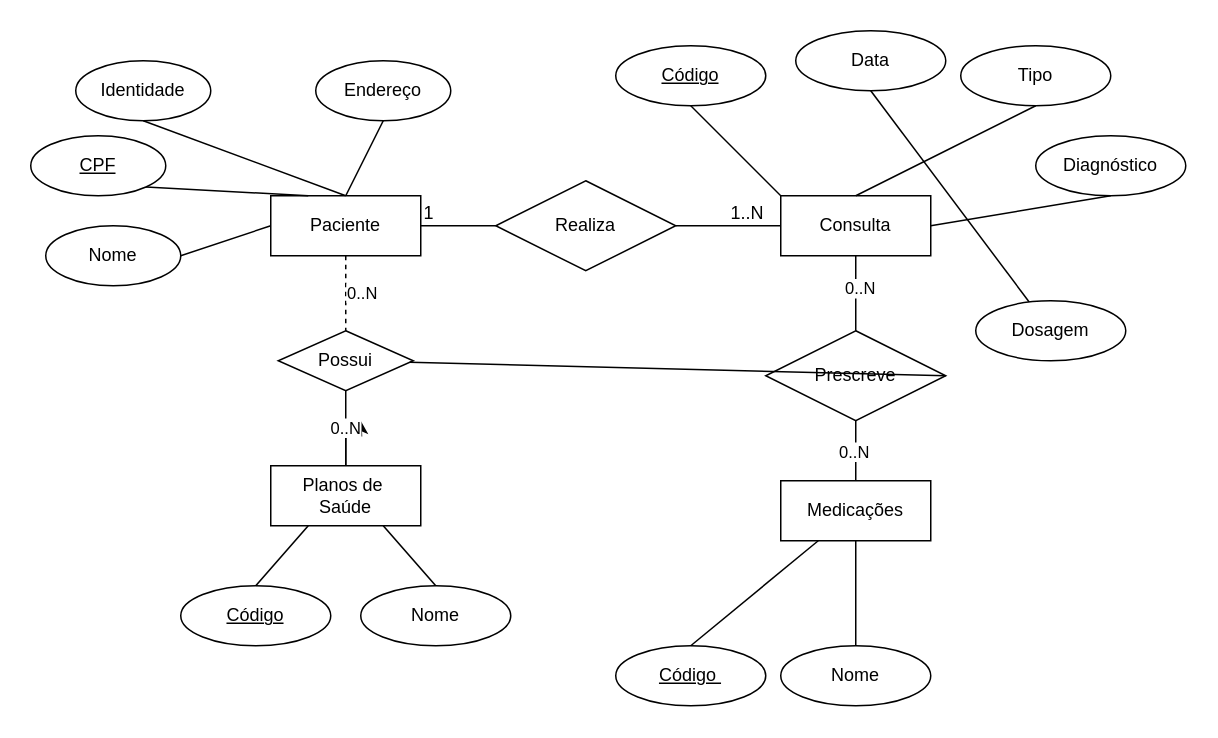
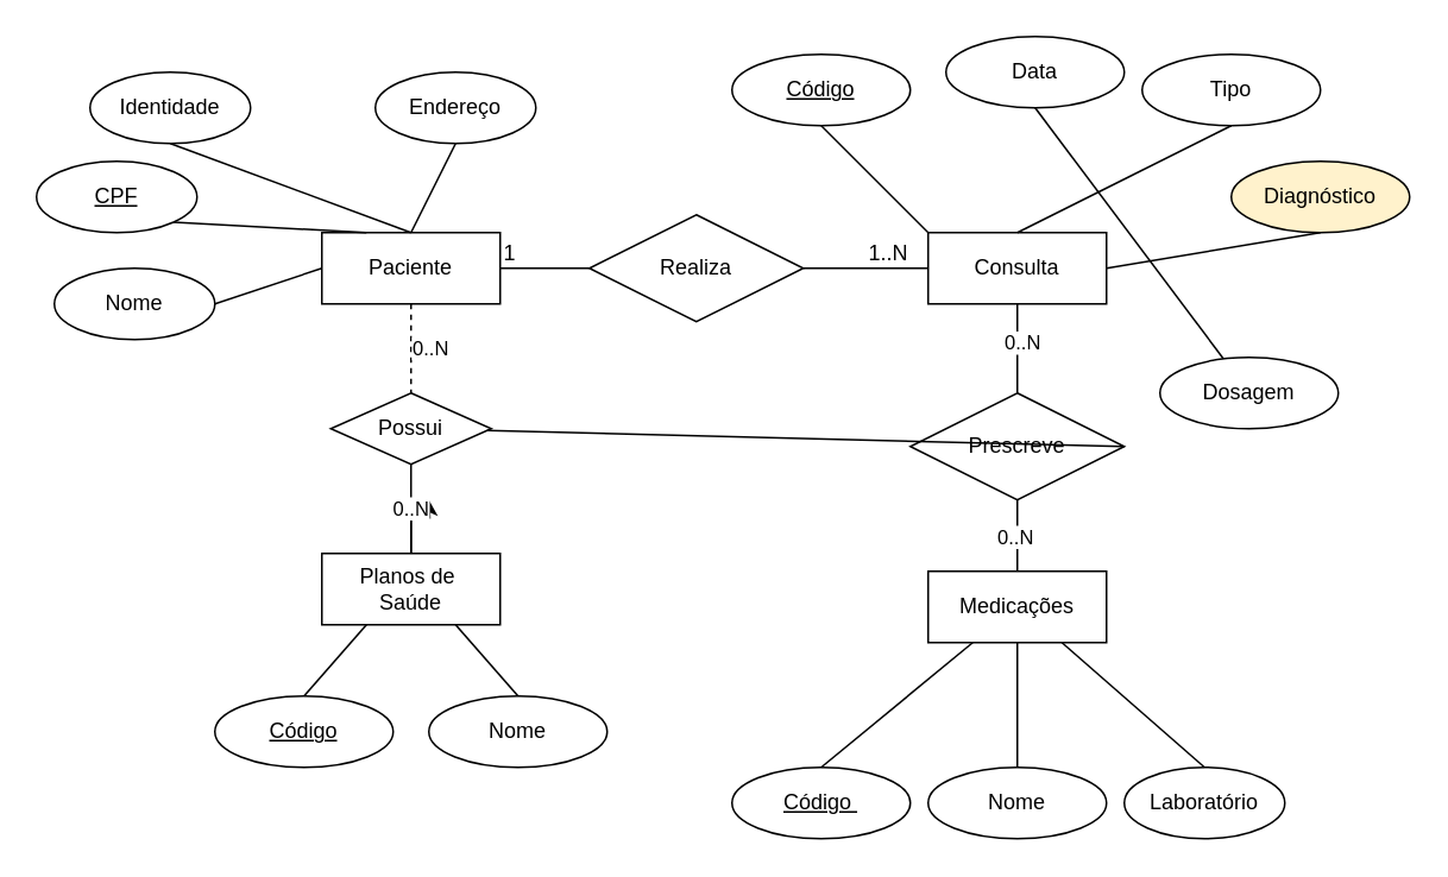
  <mxCell id="0" />
  <mxCell id="1" parent="0" />
  <mxCell id="2" value="Paciente" style="whiteSpace=wrap;html=1;align=center;" vertex="1" parent="1"><mxGeometry x="180" y="130" width="100" height="40" as="geometry" /></mxCell>
  <mxCell id="3" value="Nome" style="ellipse;whiteSpace=wrap;html=1;align=center;" vertex="1" parent="1"><mxGeometry x="30" y="150" width="90" height="40" as="geometry" /></mxCell>
  <mxCell id="4" value="Identidade" style="ellipse;whiteSpace=wrap;html=1;align=center;" vertex="1" parent="1"><mxGeometry x="50" y="40" width="90" height="40" as="geometry" /></mxCell>
  <mxCell id="5" value="&lt;u&gt;CPF&lt;/u&gt;" style="ellipse;whiteSpace=wrap;html=1;align=center;" vertex="1" parent="1"><mxGeometry x="20" y="90" width="90" height="40" as="geometry" /></mxCell>
  <mxCell id="6" value="Endereço" style="ellipse;whiteSpace=wrap;html=1;align=center;" vertex="1" parent="1"><mxGeometry x="210" y="40" width="90" height="40" as="geometry" /></mxCell>
  <mxCell id="7" value="" style="endArrow=none;html=1;rounded=0;entryX=0;entryY=0.5;entryDx=0;entryDy=0;exitX=1;exitY=0.5;exitDx=0;exitDy=0;" edge="1" parent="1" source="3" target="2"><mxGeometry relative="1" as="geometry"><mxPoint x="70" y="180" as="sourcePoint" /><mxPoint x="130" y="220" as="targetPoint" /></mxGeometry></mxCell>
  <mxCell id="8" value="" style="endArrow=none;html=1;rounded=0;exitX=1;exitY=1;exitDx=0;exitDy=0;entryX=0.25;entryY=0;entryDx=0;entryDy=0;" edge="1" parent="1" source="5" target="2"><mxGeometry relative="1" as="geometry"><mxPoint x="110" y="90" as="sourcePoint" /><mxPoint x="385" y="140" as="targetPoint" /></mxGeometry></mxCell>
  <mxCell id="9" value="" style="endArrow=none;html=1;rounded=0;exitX=0.5;exitY=1;exitDx=0;exitDy=0;entryX=0.5;entryY=0;entryDx=0;entryDy=0;" edge="1" parent="1" source="4" target="2"><mxGeometry relative="1" as="geometry"><mxPoint x="110" y="290" as="sourcePoint" /><mxPoint x="270" y="290" as="targetPoint" /></mxGeometry></mxCell>
  <mxCell id="10" value="" style="endArrow=none;html=1;rounded=0;exitX=0.5;exitY=0;exitDx=0;exitDy=0;entryX=0.5;entryY=1;entryDx=0;entryDy=0;" edge="1" parent="1" source="2" target="6"><mxGeometry relative="1" as="geometry"><mxPoint x="240" y="260" as="sourcePoint" /><mxPoint x="400" y="260" as="targetPoint" /></mxGeometry></mxCell>
  <mxCell id="11" value="Consulta" style="whiteSpace=wrap;html=1;align=center;" vertex="1" parent="1"><mxGeometry x="520" y="130" width="100" height="40" as="geometry" /></mxCell>
  <mxCell id="12" value="&lt;u&gt;Código&lt;/u&gt;" style="ellipse;whiteSpace=wrap;html=1;align=center;" vertex="1" parent="1"><mxGeometry x="410" y="30" width="100" height="40" as="geometry" /></mxCell>
  <mxCell id="13" value="Data" style="ellipse;whiteSpace=wrap;html=1;align=center;" vertex="1" parent="1"><mxGeometry x="530" y="20" width="100" height="40" as="geometry" /></mxCell>
  <mxCell id="14" value="Tipo" style="ellipse;whiteSpace=wrap;html=1;align=center;" vertex="1" parent="1"><mxGeometry x="640" y="30" width="100" height="40" as="geometry" /></mxCell>
- <mxCell id="15" value="Diagnóstico" style="ellipse;whiteSpace=wrap;html=1;align=center;" vertex="1" parent="1"><mxGeometry x="690" y="90" width="100" height="40" as="geometry" /></mxCell>
+ <mxCell id="15" value="Diagnóstico" style="ellipse;whiteSpace=wrap;html=1;align=center;fillColor=#fff2cc;" vertex="1" parent="1"><mxGeometry x="690" y="90" width="100" height="40" as="geometry" /></mxCell>
  <mxCell id="16" value="" style="endArrow=none;html=1;rounded=0;exitX=0.5;exitY=1;exitDx=0;exitDy=0;entryX=0;entryY=0;entryDx=0;entryDy=0;" edge="1" parent="1" source="12" target="11"><mxGeometry relative="1" as="geometry"><mxPoint x="340" y="120" as="sourcePoint" /><mxPoint x="500" y="120" as="targetPoint" /></mxGeometry></mxCell>
  <mxCell id="17" value="" style="endArrow=none;html=1;rounded=0;exitX=0.5;exitY=1;exitDx=0;exitDy=0;" edge="1" parent="1" source="13" target="47"><mxGeometry relative="1" as="geometry"><mxPoint x="340" y="200" as="sourcePoint" /><mxPoint x="500" y="200" as="targetPoint" /></mxGeometry></mxCell>
  <mxCell id="18" value="" style="endArrow=none;html=1;rounded=0;exitX=0.5;exitY=1;exitDx=0;exitDy=0;entryX=0.5;entryY=0;entryDx=0;entryDy=0;" edge="1" parent="1" source="14" target="11"><mxGeometry relative="1" as="geometry"><mxPoint x="400" y="220" as="sourcePoint" /><mxPoint x="560" y="220" as="targetPoint" /></mxGeometry></mxCell>
  <mxCell id="19" value="" style="endArrow=none;html=1;rounded=0;exitX=1;exitY=0.5;exitDx=0;exitDy=0;entryX=0.5;entryY=1;entryDx=0;entryDy=0;" edge="1" parent="1" source="11"><mxGeometry relative="1" as="geometry"><mxPoint x="710" y="230" as="sourcePoint" /><mxPoint x="740" y="130" as="targetPoint" /></mxGeometry></mxCell>
  <mxCell id="20" value="&lt;u&gt;Código&lt;/u&gt;" style="ellipse;whiteSpace=wrap;html=1;align=center;" vertex="1" parent="1"><mxGeometry x="120" y="390" width="100" height="40" as="geometry" /></mxCell>
  <mxCell id="21" value="Nome" style="ellipse;whiteSpace=wrap;html=1;align=center;" vertex="1" parent="1"><mxGeometry x="240" y="390" width="100" height="40" as="geometry" /></mxCell>
  <mxCell id="22" value="Medicações" style="whiteSpace=wrap;html=1;align=center;" vertex="1" parent="1"><mxGeometry x="520" y="320" width="100" height="40" as="geometry" /></mxCell>
  <mxCell id="23" value="&lt;u&gt;Código&amp;nbsp;&lt;/u&gt;" style="ellipse;whiteSpace=wrap;html=1;align=center;" vertex="1" parent="1"><mxGeometry x="410" y="430" width="100" height="40" as="geometry" /></mxCell>
  <mxCell id="24" value="Nome" style="ellipse;whiteSpace=wrap;html=1;align=center;" vertex="1" parent="1"><mxGeometry x="520" y="430" width="100" height="40" as="geometry" /></mxCell>
+ <mxCell id="25" value="Laboratório" style="ellipse;whiteSpace=wrap;html=1;align=center;" vertex="1" parent="1"><mxGeometry x="630" y="430" width="90" height="40" as="geometry" /></mxCell>
  <mxCell id="26" value="" style="endArrow=none;html=1;rounded=0;exitX=0.5;exitY=0;exitDx=0;exitDy=0;entryX=0.25;entryY=1;entryDx=0;entryDy=0;" edge="1" parent="1" source="23" target="22"><mxGeometry relative="1" as="geometry"><mxPoint x="650" y="620" as="sourcePoint" /><mxPoint x="810" y="620" as="targetPoint" /></mxGeometry></mxCell>
  <mxCell id="27" value="" style="endArrow=none;html=1;rounded=0;exitX=0.5;exitY=0;exitDx=0;exitDy=0;entryX=0.5;entryY=1;entryDx=0;entryDy=0;" edge="1" parent="1" source="24" target="22"><mxGeometry relative="1" as="geometry"><mxPoint x="710" y="640" as="sourcePoint" /><mxPoint x="870" y="640" as="targetPoint" /></mxGeometry></mxCell>
+ <mxCell id="28" value="" style="endArrow=none;html=1;rounded=0;exitX=0.75;exitY=1;exitDx=0;exitDy=0;entryX=0.5;entryY=0;entryDx=0;entryDy=0;" edge="1" parent="1" source="22" target="25"><mxGeometry relative="1" as="geometry"><mxPoint x="930" y="600" as="sourcePoint" /><mxPoint x="1090" y="600" as="targetPoint" /></mxGeometry></mxCell>
  <mxCell id="29" value="Realiza" style="shape=rhombus;perimeter=rhombusPerimeter;whiteSpace=wrap;html=1;align=center;" vertex="1" parent="1"><mxGeometry x="330" y="120" width="120" height="60" as="geometry" /></mxCell>
  <mxCell id="30" value="" style="endArrow=none;html=1;rounded=0;exitX=1;exitY=0.5;exitDx=0;exitDy=0;entryX=0;entryY=0.5;entryDx=0;entryDy=0;" edge="1" parent="1" source="29" target="11"><mxGeometry relative="1" as="geometry"><mxPoint x="480" y="250" as="sourcePoint" /><mxPoint x="640" y="250" as="targetPoint" /></mxGeometry></mxCell>
  <mxCell id="31" value="1..N" style="resizable=0;html=1;whiteSpace=wrap;align=right;verticalAlign=bottom;" connectable="0" vertex="1" parent="30"><mxGeometry x="1" relative="1" as="geometry"><mxPoint x="-10" as="offset" /></mxGeometry></mxCell>
  <mxCell id="32" value="" style="endArrow=none;html=1;rounded=0;entryX=1;entryY=0.5;entryDx=0;entryDy=0;exitX=0;exitY=0.5;exitDx=0;exitDy=0;" edge="1" parent="1" source="29" target="2"><mxGeometry relative="1" as="geometry"><mxPoint x="260" y="240" as="sourcePoint" /><mxPoint x="420" y="240" as="targetPoint" /></mxGeometry></mxCell>
  <mxCell id="33" value="1" style="resizable=0;html=1;whiteSpace=wrap;align=right;verticalAlign=bottom;" connectable="0" vertex="1" parent="32"><mxGeometry x="1" relative="1" as="geometry"><mxPoint x="10" as="offset" /></mxGeometry></mxCell>
  <mxCell id="34" value="Possui" style="shape=rhombus;perimeter=rhombusPerimeter;whiteSpace=wrap;html=1;align=center;" vertex="1" parent="1"><mxGeometry x="185" y="220" width="90" height="40" as="geometry" /></mxCell>
  <mxCell id="35" style="edgeStyle=orthogonalEdgeStyle;rounded=0;orthogonalLoop=1;jettySize=auto;html=1;" edge="1" parent="1" source="36"><mxGeometry relative="1" as="geometry"><mxPoint x="240" y="280" as="targetPoint" /></mxGeometry></mxCell>
  <mxCell id="36" value="&lt;div&gt;Planos de&amp;nbsp;&lt;/div&gt;&lt;div&gt;Saúde&lt;/div&gt;" style="whiteSpace=wrap;html=1;align=center;" vertex="1" parent="1"><mxGeometry x="180" y="310" width="100" height="40" as="geometry" /></mxCell>
  <mxCell id="37" value="" style="endArrow=none;html=1;rounded=0;entryX=0.5;entryY=0;entryDx=0;entryDy=0;exitX=0.25;exitY=1;exitDx=0;exitDy=0;" edge="1" parent="1" source="36" target="20"><mxGeometry relative="1" as="geometry"><mxPoint x="-90" y="300" as="sourcePoint" /><mxPoint x="70" y="300" as="targetPoint" /></mxGeometry></mxCell>
  <mxCell id="38" value="" style="endArrow=none;html=1;rounded=0;exitX=0.5;exitY=0;exitDx=0;exitDy=0;entryX=0.75;entryY=1;entryDx=0;entryDy=0;" edge="1" parent="1" source="21" target="36"><mxGeometry relative="1" as="geometry"><mxPoint x="330" y="370" as="sourcePoint" /><mxPoint x="490" y="370" as="targetPoint" /></mxGeometry></mxCell>
  <mxCell id="39" value="0..N" style="endArrow=none;html=1;rounded=0;entryX=0.5;entryY=0;entryDx=0;entryDy=0;exitX=0.5;exitY=1;exitDx=0;exitDy=0;" edge="1" parent="1" source="34" target="36"><mxGeometry relative="1" as="geometry"><mxPoint x="-80" y="310" as="sourcePoint" /><mxPoint x="80" y="310" as="targetPoint" /><Array as="points" /></mxGeometry></mxCell>
  <mxCell id="40" value="" style="endArrow=none;html=1;rounded=0;entryX=0.5;entryY=0;entryDx=0;entryDy=0;exitX=0.5;exitY=1;exitDx=0;exitDy=0;dashed=1;" edge="1" parent="1" source="2" target="34"><mxGeometry relative="1" as="geometry"><mxPoint x="-50" y="240" as="sourcePoint" /><mxPoint x="110" y="240" as="targetPoint" /></mxGeometry></mxCell>
  <mxCell id="41" value="0..N" style="edgeLabel;html=1;align=center;verticalAlign=middle;resizable=0;points=[];" vertex="1" connectable="0" parent="40"><mxGeometry x="-0.04" relative="1" as="geometry"><mxPoint x="10" as="offset" /></mxGeometry></mxCell>
  <mxCell id="42" value="Prescreve" style="shape=rhombus;perimeter=rhombusPerimeter;whiteSpace=wrap;html=1;align=center;" vertex="1" parent="1"><mxGeometry x="510" y="220" width="120" height="60" as="geometry" /></mxCell>
  <mxCell id="43" value="" style="endArrow=none;html=1;rounded=0;entryX=0.5;entryY=0;entryDx=0;entryDy=0;exitX=0.5;exitY=1;exitDx=0;exitDy=0;" edge="1" parent="1" source="42" target="22"><mxGeometry relative="1" as="geometry"><mxPoint x="280" y="320" as="sourcePoint" /><mxPoint x="440" y="320" as="targetPoint" /></mxGeometry></mxCell>
  <mxCell id="44" value="0..N" style="edgeLabel;html=1;align=center;verticalAlign=middle;resizable=0;points=[];" vertex="1" connectable="0" parent="43"><mxGeometry y="-2" relative="1" as="geometry"><mxPoint as="offset" /></mxGeometry></mxCell>
  <mxCell id="45" value="" style="endArrow=none;html=1;rounded=0;exitX=0.5;exitY=0;exitDx=0;exitDy=0;entryX=0.5;entryY=1;entryDx=0;entryDy=0;" edge="1" parent="1" source="42" target="11"><mxGeometry relative="1" as="geometry"><mxPoint x="710" y="250" as="sourcePoint" /><mxPoint x="870" y="250" as="targetPoint" /></mxGeometry></mxCell>
  <mxCell id="46" value="0..N" style="edgeLabel;html=1;align=center;verticalAlign=middle;resizable=0;points=[];" vertex="1" connectable="0" parent="45"><mxGeometry x="0.16" y="-2" relative="1" as="geometry"><mxPoint as="offset" /></mxGeometry></mxCell>
  <mxCell id="47" value="Dosagem" style="ellipse;whiteSpace=wrap;html=1;align=center;" vertex="1" parent="1"><mxGeometry x="650" y="200" width="100" height="40" as="geometry" /></mxCell>
  <mxCell id="48" value="" style="endArrow=none;html=1;rounded=0;exitX=1;exitY=0.5;exitDx=0;exitDy=0;" edge="1" parent="1" source="42" target="34"><mxGeometry relative="1" as="geometry"><mxPoint x="780" y="350" as="sourcePoint" /><mxPoint x="940" y="350" as="targetPoint" /></mxGeometry></mxCell>
